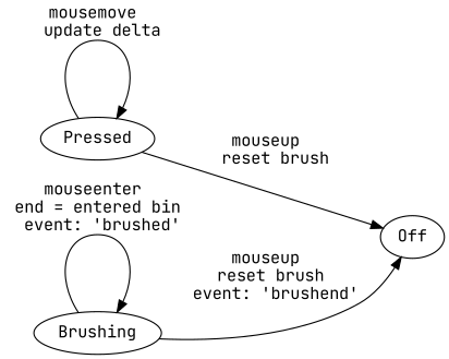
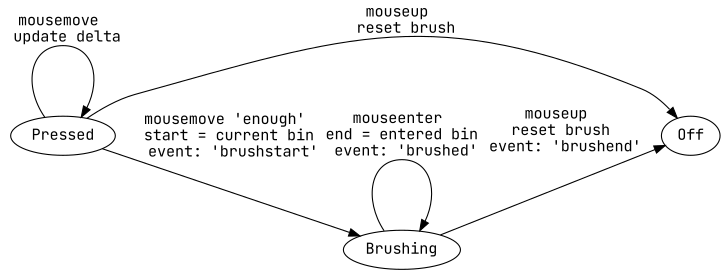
  digraph {
    fontname="JetBrains Mono"
    nodesep=0.9
    rankdir=LR
    splines=true
    node [fontname="JetBrains Mono"]
    edge [fontname="JetBrains Mono"]
    Pressed
    Off
    Brushing
    Pressed -> Pressed [label="mousemove \n update delta"]
    Pressed -> Off [label="mouseup \n reset brush"]
+   Pressed -> Brushing [label="mousemove 'enough' \n start = current bin \n event: 'brushstart'"]
    Brushing -> Off [label="mouseup \n reset brush \n event: 'brushend'"]
    Brushing -> Brushing [label="mouseenter \n end = entered bin \n event: 'brushed'"]
  }
